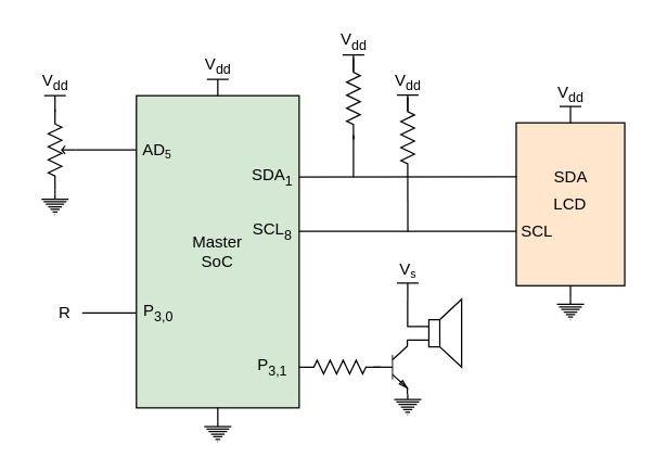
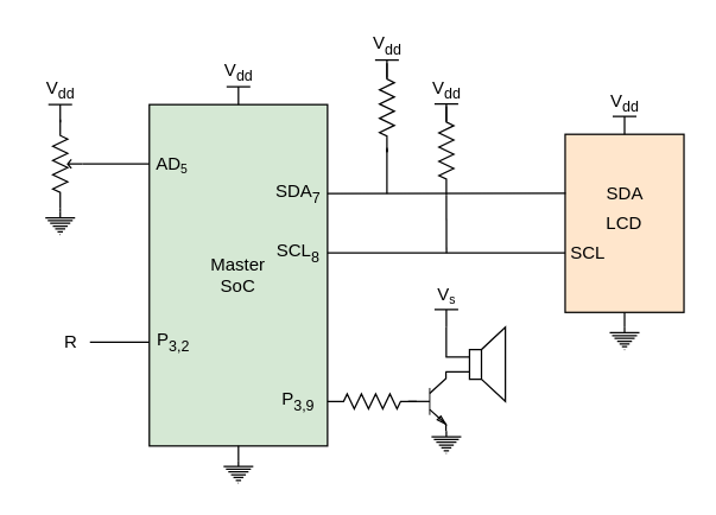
  <mxCell id="0" />
  <mxCell id="1" parent="0" />
  <mxCell id="2" value="Master&lt;div&gt;SoC&lt;/div&gt;" style="rounded=0;whiteSpace=wrap;html=1;snapToPoint=1;arcSize=12;fillColor=#d5e8d4;" parent="1" vertex="1"><mxGeometry x="100" y="70" width="120" height="230" as="geometry" /></mxCell>
  <mxCell id="3" value="AD&lt;span style=&quot;font-size: 10px;&quot;&gt;&lt;sub&gt;5&lt;/sub&gt;&lt;/span&gt;" style="text;html=1;align=center;verticalAlign=middle;resizable=1;points=[];autosize=1;strokeColor=none;fillColor=none;" parent="1" vertex="1"><mxGeometry x="95" y="95" width="40" height="30" as="geometry" /></mxCell>
  <mxCell id="4" value="LCD" style="rounded=0;whiteSpace=wrap;html=1;fillColor=#ffe6cc;" parent="1" vertex="1"><mxGeometry x="380" y="90" width="80" height="120" as="geometry" /></mxCell>
  <mxCell id="5" value="" style="endArrow=none;html=1;rounded=0;entryX=0.004;entryY=0.331;entryDx=0;entryDy=0;entryPerimeter=0;exitX=1;exitY=0.4;exitDx=0;exitDy=0;exitPerimeter=0;" parent="1" target="4" edge="1"><mxGeometry width="50" height="50" relative="1" as="geometry"><mxPoint x="220" y="130" as="sourcePoint" /><mxPoint x="338.56" y="110" as="targetPoint" /></mxGeometry></mxCell>
  <mxCell id="6" value="" style="pointerEvents=1;verticalLabelPosition=bottom;shadow=0;dashed=0;align=center;html=1;verticalAlign=top;shape=mxgraph.electrical.signal_sources.protective_earth;strokeWidth=1;" parent="1" vertex="1"><mxGeometry x="410" y="220" width="20" height="15" as="geometry" /></mxCell>
  <mxCell id="7" value="" style="pointerEvents=1;verticalLabelPosition=bottom;shadow=0;dashed=0;align=center;html=1;verticalAlign=top;shape=mxgraph.electrical.resistors.resistor_2;direction=south;strokeWidth=1;" parent="1" vertex="1"><mxGeometry x="255" y="42" width="10" height="60" as="geometry" /></mxCell>
  <mxCell id="8" value="V&lt;sub&gt;dd&lt;/sub&gt;" style="verticalLabelPosition=top;verticalAlign=bottom;shape=mxgraph.electrical.signal_sources.vdd;shadow=0;dashed=0;align=center;strokeWidth=1;fontSize=24;html=1;flipV=1;noLabel=1;" parent="1" vertex="1"><mxGeometry x="412" y="78" width="16" height="12" as="geometry" /></mxCell>
  <mxCell id="9" value="V&lt;sub&gt;dd&lt;/sub&gt;" style="text;html=1;align=center;verticalAlign=middle;resizable=1;points=[];autosize=1;strokeColor=none;fillColor=none;strokeWidth=1;" parent="1" vertex="1"><mxGeometry x="400" y="59" width="40" height="20" as="geometry" /></mxCell>
  <mxCell id="10" value="" style="endArrow=none;html=1;rounded=0;entryX=1;entryY=0.5;entryDx=0;entryDy=0;entryPerimeter=0;exitX=0;exitY=0.57;exitDx=0;exitDy=0;exitPerimeter=0;strokeWidth=1;" parent="1" target="7" edge="1"><mxGeometry width="50" height="50" relative="1" as="geometry"><mxPoint x="260.03" y="99" as="sourcePoint" /><mxPoint x="280" y="-7.5" as="targetPoint" /></mxGeometry></mxCell>
  <mxCell id="11" value="V&lt;sub&gt;dd&lt;/sub&gt;" style="verticalLabelPosition=top;verticalAlign=bottom;shape=mxgraph.electrical.signal_sources.vdd;shadow=0;dashed=0;align=center;strokeWidth=1;fontSize=24;html=1;flipV=1;noLabel=1;" parent="1" vertex="1"><mxGeometry x="152" y="58" width="16" height="12" as="geometry" /></mxCell>
  <mxCell id="12" value="V&lt;sub&gt;dd&lt;/sub&gt;" style="text;html=1;align=center;verticalAlign=middle;resizable=1;points=[];autosize=1;strokeColor=none;fillColor=none;strokeWidth=1;" parent="1" vertex="1"><mxGeometry x="140" y="38" width="40" height="20" as="geometry" /></mxCell>
  <mxCell id="13" value="" style="pointerEvents=1;verticalLabelPosition=bottom;shadow=0;dashed=0;align=center;html=1;verticalAlign=top;shape=mxgraph.electrical.signal_sources.protective_earth;strokeWidth=1;" parent="1" vertex="1"><mxGeometry x="150" y="310" width="20" height="15" as="geometry" /></mxCell>
  <mxCell id="14" value="V&lt;sub&gt;dd&lt;/sub&gt;" style="verticalLabelPosition=top;verticalAlign=bottom;shape=mxgraph.electrical.signal_sources.vdd;shadow=0;dashed=0;align=center;strokeWidth=1;fontSize=24;html=1;flipV=1;noLabel=1;" parent="1" vertex="1"><mxGeometry x="252" y="40" width="16" height="12" as="geometry" /></mxCell>
  <mxCell id="15" value="V&lt;sub&gt;dd&lt;/sub&gt;" style="text;html=1;align=center;verticalAlign=middle;resizable=1;points=[];autosize=1;strokeColor=none;fillColor=none;strokeWidth=1;" parent="1" vertex="1"><mxGeometry x="240" y="20" width="40" height="20" as="geometry" /></mxCell>
  <mxCell id="16" value="" style="endArrow=none;html=1;rounded=0;exitX=0.5;exitY=1;exitDx=0;exitDy=0;entryX=0.5;entryY=0;entryDx=0;entryDy=0;entryPerimeter=0;" parent="1" source="2" target="13" edge="1"><mxGeometry width="50" height="50" relative="1" as="geometry"><mxPoint x="270" y="250" as="sourcePoint" /><mxPoint x="320" y="200" as="targetPoint" /></mxGeometry></mxCell>
  <mxCell id="17" value="" style="endArrow=none;html=1;rounded=0;entryX=0.5;entryY=1;entryDx=0;entryDy=0;exitX=0.5;exitY=0;exitDx=0;exitDy=0;exitPerimeter=0;" parent="1" source="6" target="4" edge="1"><mxGeometry width="50" height="50" relative="1" as="geometry"><mxPoint x="270" y="230" as="sourcePoint" /><mxPoint x="320" y="180" as="targetPoint" /></mxGeometry></mxCell>
- <mxCell id="18" value="SDA&lt;sub&gt;1&lt;/sub&gt;" style="text;html=1;align=center;verticalAlign=middle;resizable=1;points=[];autosize=1;strokeColor=none;fillColor=none;" parent="1" vertex="1"><mxGeometry x="175" y="115" width="50" height="30" as="geometry" /></mxCell>
+ <mxCell id="18" value="SDA&lt;sub&gt;7&lt;/sub&gt;" style="text;html=1;align=center;verticalAlign=middle;resizable=1;points=[];autosize=1;strokeColor=none;fillColor=none;" parent="1" vertex="1"><mxGeometry x="175" y="115" width="50" height="30" as="geometry" /></mxCell>
  <mxCell id="19" value="SDA" style="text;html=1;align=center;verticalAlign=middle;resizable=1;points=[];autosize=1;strokeColor=none;fillColor=none;" parent="1" vertex="1"><mxGeometry x="405" y="120" width="30" height="20" as="geometry" /></mxCell>
  <mxCell id="20" value="SCL" style="text;html=1;align=center;verticalAlign=middle;resizable=1;points=[];autosize=1;strokeColor=none;fillColor=none;" parent="1" vertex="1"><mxGeometry x="370" y="160" width="50" height="20" as="geometry" /></mxCell>
  <mxCell id="21" value="" style="endArrow=none;html=1;rounded=0;exitX=1;exitY=0.6;exitDx=0;exitDy=0;exitPerimeter=0;" parent="1" edge="1"><mxGeometry width="50" height="50" relative="1" as="geometry"><mxPoint x="220" y="170" as="sourcePoint" /><mxPoint x="380" y="170" as="targetPoint" /></mxGeometry></mxCell>
  <mxCell id="22" value="" style="pointerEvents=1;verticalLabelPosition=bottom;shadow=0;dashed=0;align=center;html=1;verticalAlign=top;shape=mxgraph.electrical.resistors.resistor_2;direction=south;strokeWidth=1;" parent="1" vertex="1"><mxGeometry x="295" y="71" width="10" height="60" as="geometry" /></mxCell>
  <mxCell id="23" value="V&lt;sub&gt;dd&lt;/sub&gt;" style="verticalLabelPosition=top;verticalAlign=bottom;shape=mxgraph.electrical.signal_sources.vdd;shadow=0;dashed=0;align=center;strokeWidth=1;fontSize=24;html=1;flipV=1;noLabel=1;" parent="1" vertex="1"><mxGeometry x="292" y="69.5" width="16" height="12" as="geometry" /></mxCell>
  <mxCell id="24" value="V&lt;sub&gt;dd&lt;/sub&gt;" style="text;html=1;align=center;verticalAlign=middle;resizable=1;points=[];autosize=1;strokeColor=none;fillColor=none;strokeWidth=1;" parent="1" vertex="1"><mxGeometry x="280" y="50" width="40" height="20" as="geometry" /></mxCell>
  <mxCell id="25" value="" style="endArrow=none;html=1;rounded=0;" parent="1" edge="1"><mxGeometry width="50" height="50" relative="1" as="geometry"><mxPoint x="260" y="130" as="sourcePoint" /><mxPoint x="260" y="100" as="targetPoint" /></mxGeometry></mxCell>
  <mxCell id="26" value="" style="endArrow=none;html=1;rounded=0;entryX=1;entryY=0.5;entryDx=0;entryDy=0;entryPerimeter=0;" parent="1" target="22" edge="1"><mxGeometry width="50" height="50" relative="1" as="geometry"><mxPoint x="300.1" y="170" as="sourcePoint" /><mxPoint x="299.9" y="112.5" as="targetPoint" /></mxGeometry></mxCell>
  <mxCell id="27" value="V&lt;sub&gt;dd&lt;/sub&gt;" style="verticalLabelPosition=top;verticalAlign=bottom;shape=mxgraph.electrical.signal_sources.vdd;shadow=0;dashed=0;align=center;strokeWidth=1;fontSize=24;html=1;flipV=1;noLabel=1;" parent="1" vertex="1"><mxGeometry x="32" y="70" width="16" height="12" as="geometry" /></mxCell>
  <mxCell id="28" value="V&lt;sub&gt;dd&lt;/sub&gt;" style="text;html=1;align=center;verticalAlign=middle;resizable=1;points=[];autosize=1;strokeColor=none;fillColor=none;strokeWidth=1;" parent="1" vertex="1"><mxGeometry x="20" y="50" width="40" height="20" as="geometry" /></mxCell>
  <mxCell id="29" value="" style="pointerEvents=1;verticalLabelPosition=bottom;shadow=0;dashed=0;align=center;html=1;verticalAlign=top;shape=mxgraph.electrical.resistors.potentiometer_2;direction=north;" parent="1" vertex="1"><mxGeometry x="35" y="80" width="20" height="60" as="geometry" /></mxCell>
  <mxCell id="30" value="" style="pointerEvents=1;verticalLabelPosition=bottom;shadow=0;dashed=0;align=center;html=1;verticalAlign=top;shape=mxgraph.electrical.signal_sources.protective_earth;strokeWidth=1;" parent="1" vertex="1"><mxGeometry x="30" y="142.5" width="20" height="15" as="geometry" /></mxCell>
  <mxCell id="31" value="" style="endArrow=none;html=1;rounded=0;entryX=0;entryY=0.25;entryDx=0;entryDy=0;entryPerimeter=0;exitX=0.5;exitY=0;exitDx=0;exitDy=0;exitPerimeter=0;" parent="1" source="30" target="29" edge="1"><mxGeometry width="50" height="50" relative="1" as="geometry"><mxPoint x="150" y="190" as="sourcePoint" /><mxPoint x="200" y="140" as="targetPoint" /></mxGeometry></mxCell>
  <mxCell id="32" value="" style="endArrow=none;html=1;rounded=0;exitX=0.5;exitY=1;exitDx=0;exitDy=0;exitPerimeter=0;" parent="1" source="29" edge="1"><mxGeometry width="50" height="50" relative="1" as="geometry"><mxPoint x="40" y="101.5" as="sourcePoint" /><mxPoint x="100" y="110" as="targetPoint" /></mxGeometry></mxCell>
  <mxCell id="33" value="" style="pointerEvents=1;verticalLabelPosition=bottom;shadow=0;dashed=0;align=center;html=1;verticalAlign=top;shape=mxgraph.electrical.electro-mechanical.loudspeaker;" parent="1" vertex="1"><mxGeometry x="299.5" y="220" width="40.25" height="50" as="geometry" /></mxCell>
  <mxCell id="34" value="" style="verticalLabelPosition=bottom;shadow=0;dashed=0;align=center;html=1;verticalAlign=top;shape=mxgraph.electrical.transistors.npn_transistor_5;fontFamily=Helvetica;fontSize=12;fontColor=default;autosize=1;resizable=1;fillColor=none;gradientColor=none;direction=east;" parent="1" vertex="1"><mxGeometry x="269" y="250" width="36" height="40" as="geometry" /></mxCell>
  <mxCell id="35" value="" style="pointerEvents=1;verticalLabelPosition=bottom;shadow=0;dashed=0;align=center;html=1;verticalAlign=top;shape=mxgraph.electrical.resistors.resistor_2;fontFamily=Helvetica;fontSize=12;fontColor=default;autosize=1;resizable=1;fillColor=none;gradientColor=none;direction=west;" parent="1" vertex="1"><mxGeometry x="220" y="265" width="60" height="10" as="geometry" /></mxCell>
  <mxCell id="36" value="" style="endArrow=none;html=1;rounded=0;" parent="1" edge="1"><mxGeometry width="50" height="50" relative="1" as="geometry"><mxPoint x="299.95" y="240" as="sourcePoint" /><mxPoint x="299.95" y="220" as="targetPoint" /></mxGeometry></mxCell>
  <mxCell id="37" value="" style="pointerEvents=1;verticalLabelPosition=bottom;shadow=0;dashed=0;align=center;html=1;verticalAlign=top;shape=mxgraph.electrical.signal_sources.protective_earth;strokeWidth=1;" parent="1" vertex="1"><mxGeometry x="290" y="290" width="20" height="15" as="geometry" /></mxCell>
  <mxCell id="38" value="V&lt;sub&gt;dd&lt;/sub&gt;" style="verticalLabelPosition=top;verticalAlign=bottom;shape=mxgraph.electrical.signal_sources.vdd;shadow=0;dashed=0;align=center;strokeWidth=1;fontSize=24;html=1;flipV=1;noLabel=1;" parent="1" vertex="1"><mxGeometry x="292" y="208" width="16" height="12" as="geometry" /></mxCell>
  <mxCell id="39" value="V&lt;span style=&quot;font-size: 10px;&quot;&gt;&lt;sub&gt;s&lt;/sub&gt;&lt;/span&gt;" style="text;html=1;align=center;verticalAlign=middle;resizable=1;points=[];autosize=1;strokeColor=none;fillColor=none;strokeWidth=1;" parent="1" vertex="1"><mxGeometry x="280" y="183" width="40" height="30" as="geometry" /></mxCell>
- <mxCell id="40" value="P&lt;sub&gt;3,0&lt;/sub&gt;" style="text;html=1;align=center;verticalAlign=middle;resizable=1;points=[];autosize=1;strokeColor=none;fillColor=none;" parent="1" vertex="1"><mxGeometry x="90.5" y="215" width="50" height="30" as="geometry" /></mxCell>
+ <mxCell id="40" value="P&lt;sub&gt;3,2&lt;/sub&gt;" style="text;html=1;align=center;verticalAlign=middle;resizable=1;points=[];autosize=1;strokeColor=none;fillColor=none;" parent="1" vertex="1"><mxGeometry x="90.5" y="215" width="50" height="30" as="geometry" /></mxCell>
  <mxCell id="41" value="SCL&lt;sub&gt;8&lt;/sub&gt;" style="text;html=1;align=center;verticalAlign=middle;resizable=1;points=[];autosize=1;strokeColor=none;fillColor=none;" parent="1" vertex="1"><mxGeometry x="175" y="155" width="50" height="30" as="geometry" /></mxCell>
  <mxCell id="42" value="" style="endArrow=none;html=1;rounded=0;entryX=0;entryY=0.696;entryDx=0;entryDy=0;entryPerimeter=0;" parent="1" target="2" edge="1"><mxGeometry width="50" height="50" relative="1" as="geometry"><mxPoint x="60" y="230" as="sourcePoint" /><mxPoint x="80" y="230" as="targetPoint" /></mxGeometry></mxCell>
- <mxCell id="43" value="P&lt;sub&gt;3,1&lt;/sub&gt;" style="text;html=1;align=center;verticalAlign=middle;resizable=1;points=[];autosize=1;strokeColor=none;fillColor=none;" parent="1" vertex="1"><mxGeometry x="175" y="255" width="50" height="30" as="geometry" /></mxCell>
+ <mxCell id="43" value="P&lt;sub&gt;3,9&lt;/sub&gt;" style="text;html=1;align=center;verticalAlign=middle;resizable=1;points=[];autosize=1;strokeColor=none;fillColor=none;" parent="1" vertex="1"><mxGeometry x="175" y="255" width="50" height="30" as="geometry" /></mxCell>
  <mxCell id="44" value="R" style="text;html=1;align=center;verticalAlign=middle;resizable=0;points=[];autosize=1;strokeColor=none;fillColor=none;" parent="1" vertex="1"><mxGeometry x="32" y="215" width="30" height="30" as="geometry" /></mxCell>
